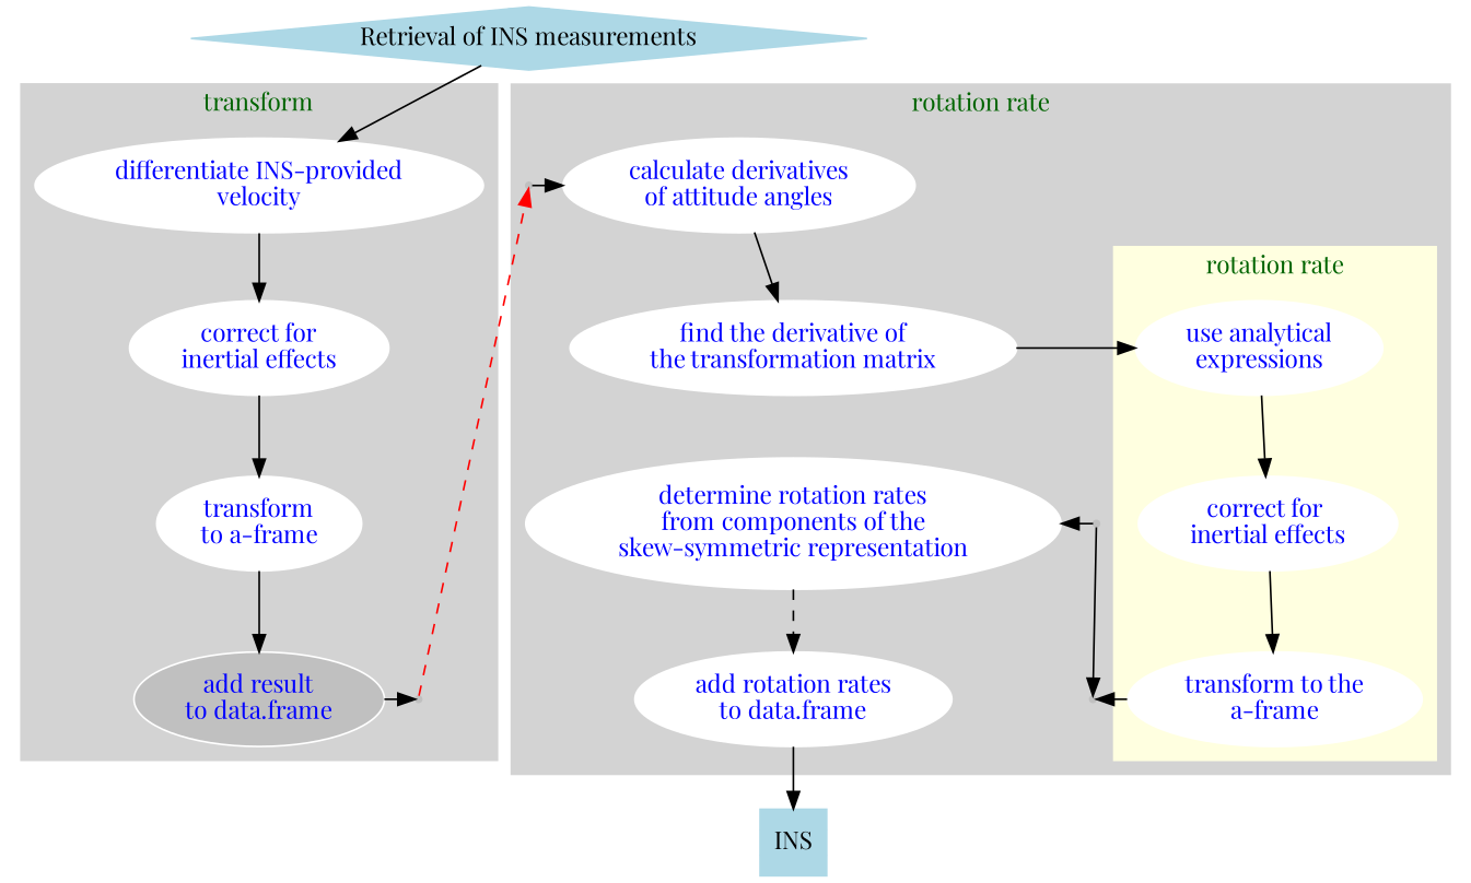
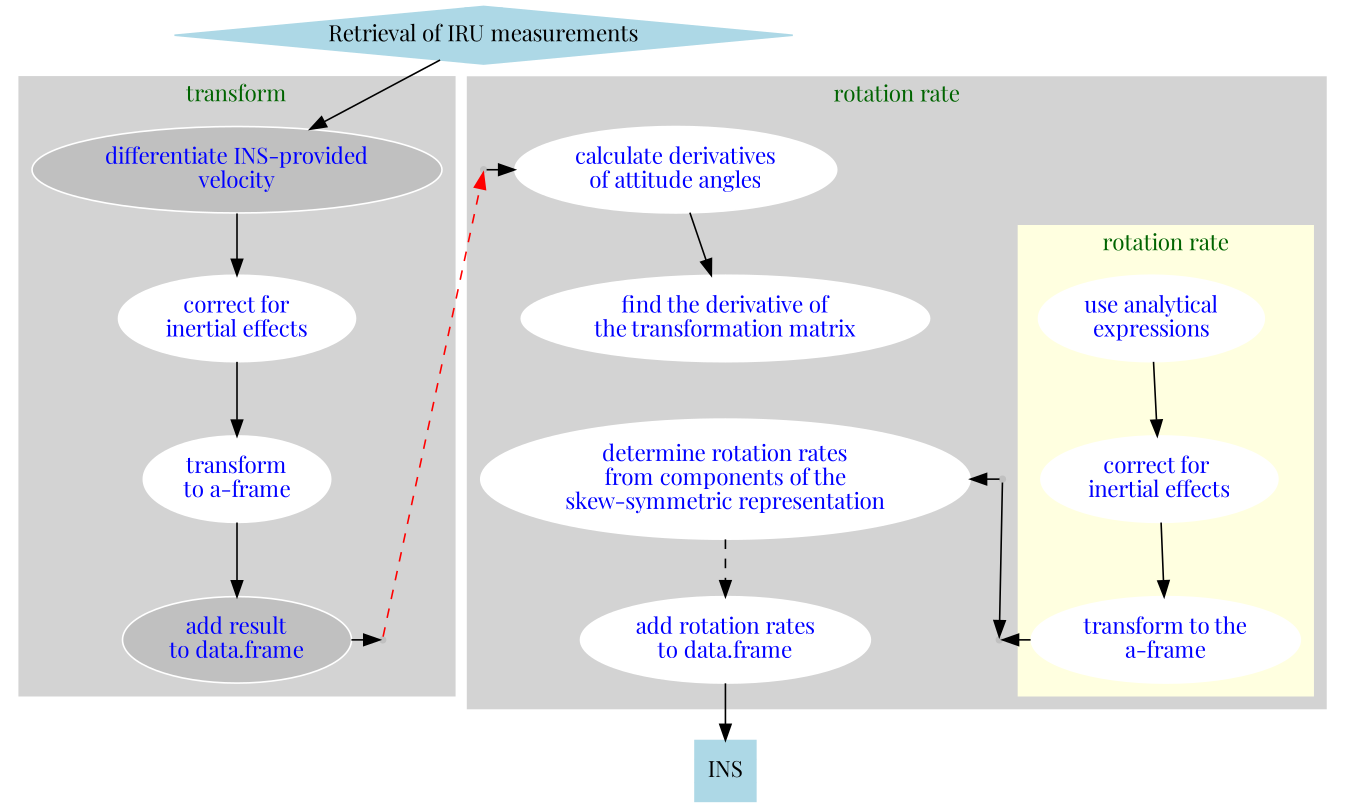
  digraph {
    fontname="Playfair Display"
    node [color=white fontcolor=blue fontname="Playfair Display" style=filled]
    edge [fontname="Playfair Display" weight=10]
-   "differentiate INS-provided\nvelocity"
+   "differentiate INS-provided\nvelocity" [fillcolor=gray]
    "correct for\ninertial effects"
    "transform\nto a-frame"
    "add result\nto data.frame" [fillcolor=gray]
    "(a)" [color=gray shape=point]
    "use analytical\nexpressions"
    "correct for \ninertial effects"
    "transform to the\na-frame"
    "(b)" [color=gray shape=point]
    "calculate derivatives\nof attitude angles"
    "find the derivative of\nthe transformation matrix"
    "determine rotation rates\nfrom components of the\nskew-symmetric representation"
    "(c)" [color=gray shape=point]
    "add rotation rates\nto data.frame"
    "(d)" [color=gray shape=point]
    n16 [color=lightblue label=INS shape=Msquare fontcolor=""]
-   "Retrieval of IRU measurements" [color=lightblue shape=Mdiamond label="Retrieval of INS measurements" fontcolor=""]
+   "Retrieval of IRU measurements" [color=lightblue shape=Mdiamond fontcolor=""]
    subgraph cluster_1 {
      color=lightgrey
      fontcolor=darkgreen
      label=transform
      style=filled
      "differentiate INS-provided\nvelocity"
      "correct for\ninertial effects"
      "transform\nto a-frame"
      "add result\nto data.frame"
      "(a)"
    }
    subgraph cluster_2 {
      color=lightgrey
      fontcolor=darkgreen
      label="rotation rate"
      style=filled
      "(b)"
      "calculate derivatives\nof attitude angles"
      "find the derivative of\nthe transformation matrix"
      "determine rotation rates\nfrom components of the\nskew-symmetric representation"
      "(c)"
      "add rotation rates\nto data.frame"
      "(d)"
      subgraph cluster_3 {
        color=lightyellow
        fontcolor=darkgreen
        label="rotation rate"
        style=filled
        "use analytical\nexpressions"
        "correct for \ninertial effects"
        "transform to the\na-frame"
      }
    }
    "differentiate INS-provided\nvelocity" -> "correct for\ninertial effects" [weight=9]
    "correct for\ninertial effects" -> "transform\nto a-frame" [weight=9]
    "transform\nto a-frame" -> "add result\nto data.frame" [weight=9]
    "add result\nto data.frame" -> "(a)" [minlen=0.1 weight=9]
    "(a)" -> "(b)" [color=red style=dashed weight=1]
    "use analytical\nexpressions" -> "correct for \ninertial effects"
    "correct for \ninertial effects" -> "transform to the\na-frame"
    "(b)" -> "calculate derivatives\nof attitude angles" [minlen=0.1 weight=20]
    "calculate derivatives\nof attitude angles" -> "find the derivative of\nthe transformation matrix" [weight=1]
-   "find the derivative of\nthe transformation matrix" -> "use analytical\nexpressions" [minlen=0.3]
    "find the derivative of\nthe transformation matrix" -> "determine rotation rates\nfrom components of the\nskew-symmetric representation" [style=invis]
    "determine rotation rates\nfrom components of the\nskew-symmetric representation" -> "(c)" [dir=back minlen=0.1 weight=""]
    "determine rotation rates\nfrom components of the\nskew-symmetric representation" -> "add rotation rates\nto data.frame" [style=dashed]
    "(c)" -> "(d)" [weight=1]
    "add rotation rates\nto data.frame" -> n16 [weight=""]
    "(d)" -> "transform to the\na-frame" [dir=back minlen=0.1 weight=5]
    "Retrieval of IRU measurements" -> "differentiate INS-provided\nvelocity" [weight=5]
    "Retrieval of IRU measurements" -> "(b)" [style=invis weight=15]
  }
